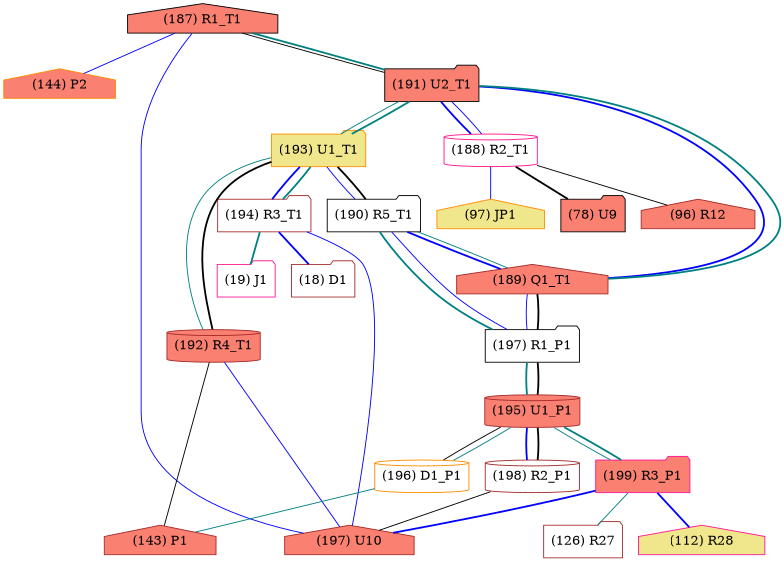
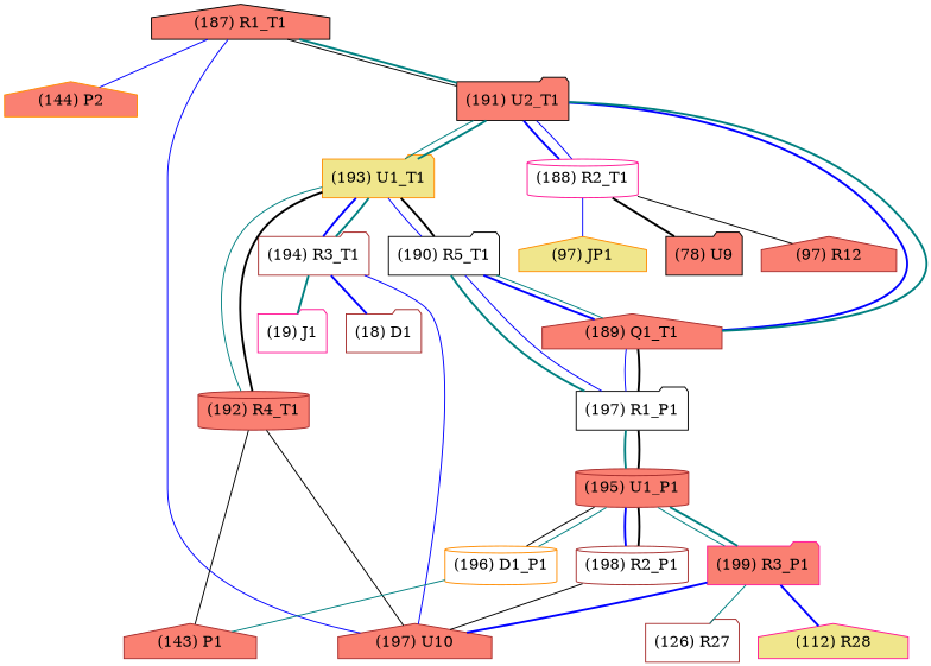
  graph {
    node [color=brown fillcolor=salmon shape=folder style=filled]
    edge [color=blue style=bold]
    n1 [color=black label="(187) R1_T1" shape=house]
    n2 [color=darkorange label="(144) P2" shape=house]
    n3 [label="(197) U10" shape=house]
    n4 [color=black label="(191) U2_T1"]
    n5 [color=deeppink fillcolor=white label="(188) R2_T1" shape=cylinder]
    n6 [label="(189) Q1_T1" shape=house]
    n7 [color=darkorange fillcolor=khaki label="(193) U1_T1"]
    n8 [color=black label="(78) U9"]
-   n9 [label="(96) R12" shape=house]
+   n9 [label="(97) R12" shape=house]
    n10 [color=darkorange fillcolor=khaki label="(97) JP1" shape=house]
    n11 [color=black fillcolor=white label="(197) R1_P1"]
    n12 [color=black fillcolor=white label="(190) R5_T1"]
    n13 [label="(192) R4_T1" shape=cylinder]
    n14 [fillcolor=white label="(194) R3_T1"]
    n15 [label="(195) U1_P1" shape=cylinder]
    n16 [color=darkorange fillcolor=white label="(196) D1_P1" shape=cylinder]
    n17 [fillcolor=white label="(198) R2_P1" shape=cylinder]
    n18 [color=deeppink label="(199) R3_P1"]
    n19 [label="(143) P1" shape=house]
    n20 [fillcolor=white label="(18) D1"]
    n21 [color=deeppink fillcolor=white label="(19) J1"]
    n22 [fillcolor=white label="(126) R27"]
    n23 [color=deeppink fillcolor=khaki label="(112) R28" shape=house]
    n1 -- n2 [style=solid]
    n1 -- n3 [style=solid]
    n1 -- n4 [color=black style=solid]
    n4 -- n1 [color=teal]
    n4 -- n5
    n4 -- n6
    n4 -- n7 [color=teal style=solid]
    n5 -- n4 [style=solid]
    n5 -- n8 [color=black]
    n5 -- n9 [color=black style=solid]
    n5 -- n10 [style=solid]
    n6 -- n4 [color=teal]
    n6 -- n11 [style=solid]
    n6 -- n12 [color=teal style=solid]
    n7 -- n4 [color=teal]
    n7 -- n12 [style=solid]
    n7 -- n13 [color=teal style=solid]
    n7 -- n14
    n11 -- n6 [color=black]
    n11 -- n12 [style=solid]
    n11 -- n15 [color=teal]
    n12 -- n6
    n12 -- n7 [color=black]
    n12 -- n11 [color=teal]
-   n13 -- n3 [style=solid]
+   n13 -- n3 [color=black style=solid]
    n13 -- n7 [color=black]
    n13 -- n19 [color=black style=solid]
    n14 -- n3 [style=solid]
    n14 -- n7 [color=teal]
    n14 -- n20
    n14 -- n21 [color=teal]
    n15 -- n11 [color=black]
    n15 -- n16 [color=black style=solid]
    n15 -- n17
    n15 -- n18 [color=teal style=solid]
    n16 -- n15 [color=teal style=solid]
    n16 -- n19 [color=teal style=solid]
    n17 -- n3 [color=black style=solid]
    n17 -- n15 [color=black]
    n18 -- n3
    n18 -- n15 [color=teal]
    n18 -- n22 [color=teal style=solid]
    n18 -- n23
  }
